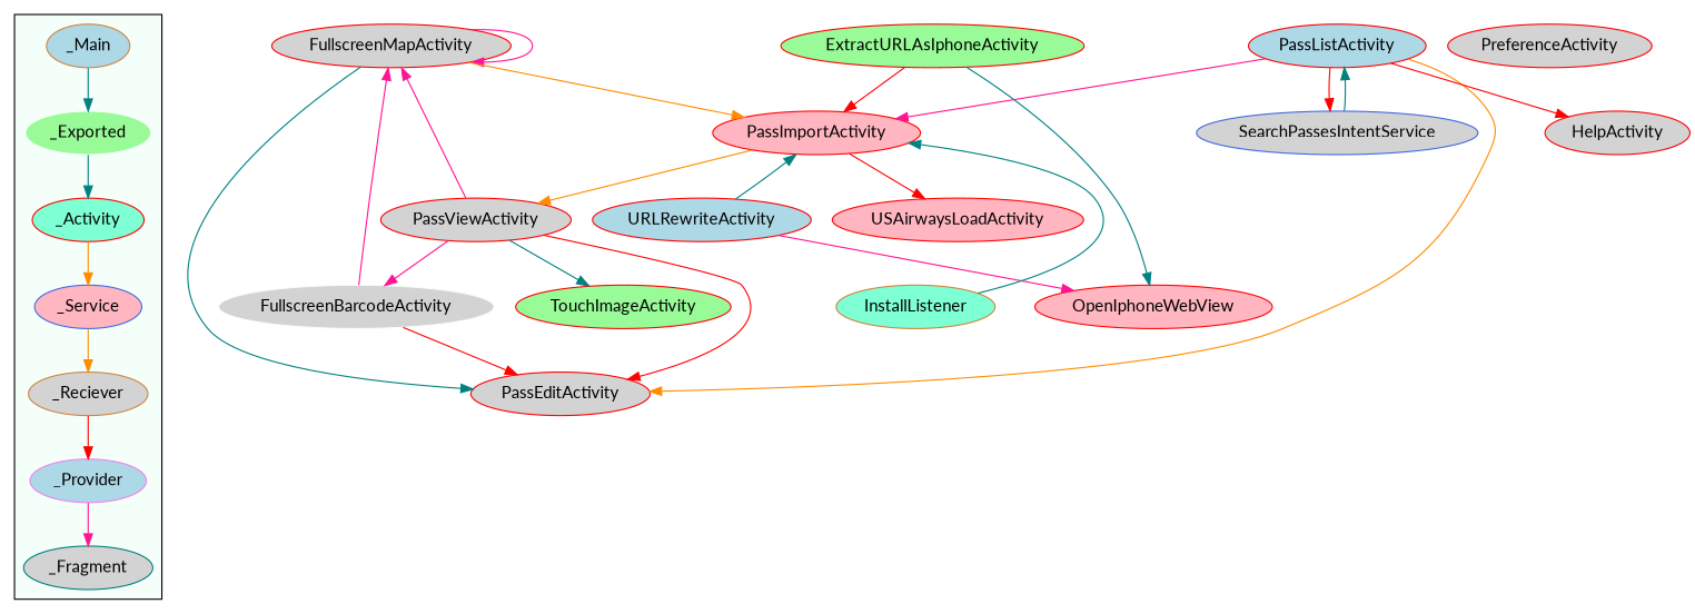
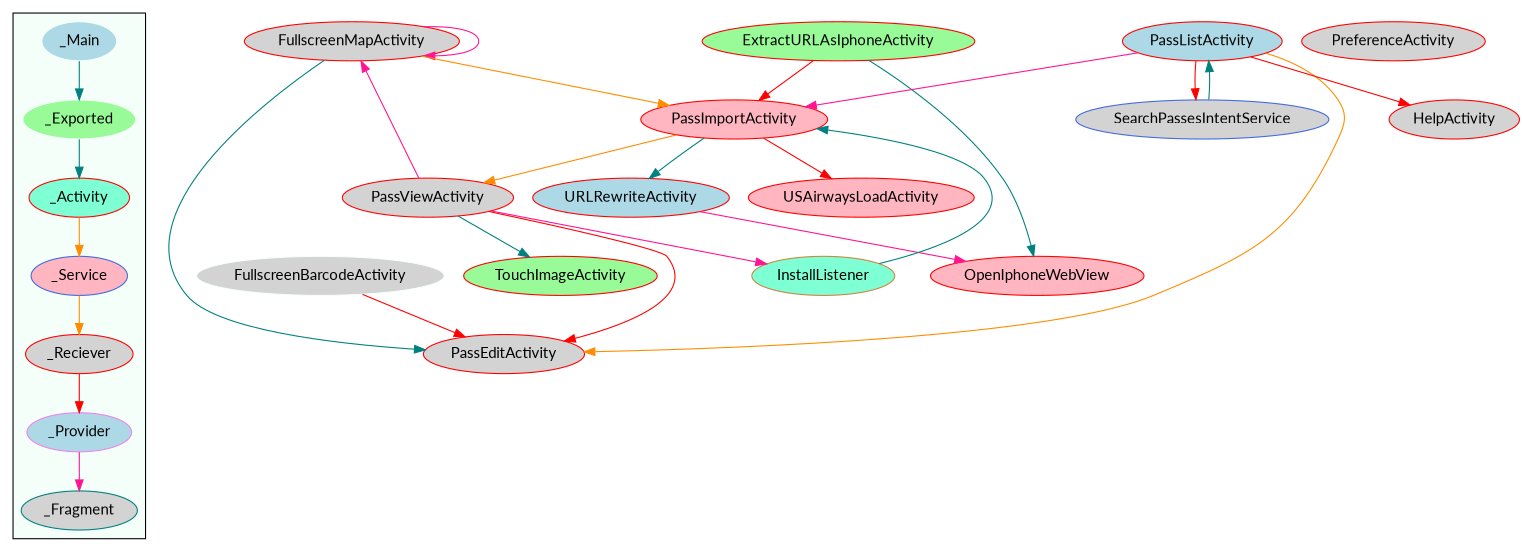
  digraph {
    fontname=Lato
    node [color=red fillcolor=lightgrey fontname=Lato style=filled]
    edge [color=teal fontname=Lato]
    _Activity [fillcolor=aquamarine]
    _Service [color=royalblue fillcolor=lightpink]
-   _Reciever [color=peru]
+   _Reciever
    _Provider [color=violet fillcolor=lightblue]
    _Fragment [color=teal]
-   _Main [color=peru fillcolor=lightblue]
+   _Main [color=mintcream fillcolor=lightblue]
    _Exported [color=mintcream fillcolor=palegreen]
    FullscreenMapActivity
    PassEditActivity
    PassImportActivity [fillcolor=lightpink]
    USAirwaysLoadActivity [fillcolor=lightpink]
    PassViewActivity
    TouchImageActivity [fillcolor=palegreen]
    OpenIphoneWebView [fillcolor=lightpink]
    URLRewriteActivity [fillcolor=lightblue]
    ExtractURLAsIphoneActivity [fillcolor=palegreen]
    PreferenceActivity
    FullscreenBarcodeActivity [color=mintcream]
    PassListActivity [fillcolor=lightblue]
    HelpActivity
    SearchPassesIntentService [color=royalblue]
    InstallListener [color=peru fillcolor=aquamarine]
    subgraph cluster_1 {
      bgcolor=mintcream
      _Activity
      _Service
      _Reciever
      _Provider
      _Fragment
      _Main
      _Exported
    }
    _Activity -> _Service [color=darkorange]
    _Service -> _Reciever [color=darkorange]
    _Reciever -> _Provider [color=red]
    _Provider -> _Fragment [color=deeppink]
    _Main -> _Exported
    _Exported -> _Activity
    FullscreenMapActivity -> FullscreenMapActivity [color=deeppink]
    FullscreenMapActivity -> PassEditActivity
    FullscreenMapActivity -> PassImportActivity [color=darkorange]
    PassImportActivity -> USAirwaysLoadActivity [color=red]
    PassImportActivity -> PassViewActivity [color=darkorange]
    PassViewActivity -> FullscreenMapActivity [color=deeppink]
    PassViewActivity -> PassEditActivity [color=red]
    PassViewActivity -> TouchImageActivity
-   PassViewActivity -> FullscreenBarcodeActivity [color=deeppink]
-   URLRewriteActivity -> PassImportActivity
+   PassViewActivity -> InstallListener [color=deeppink]
+   PassImportActivity -> URLRewriteActivity
    URLRewriteActivity -> OpenIphoneWebView [color=deeppink]
    ExtractURLAsIphoneActivity -> PassImportActivity [color=red]
    ExtractURLAsIphoneActivity -> OpenIphoneWebView
-   FullscreenBarcodeActivity -> FullscreenMapActivity [color=deeppink]
    FullscreenBarcodeActivity -> PassEditActivity [color=red]
    PassListActivity -> PassEditActivity [color=darkorange]
    PassListActivity -> PassImportActivity [color=deeppink]
    PassListActivity -> HelpActivity [color=red]
    PassListActivity -> SearchPassesIntentService [color=red]
    SearchPassesIntentService -> PassListActivity
    InstallListener -> PassImportActivity
  }
